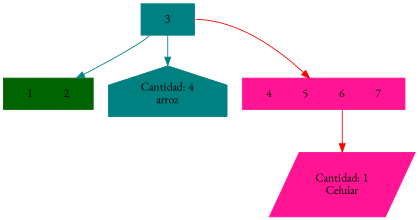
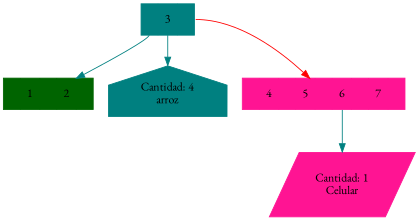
  digraph {
    fontname="EB Garamond"
    node [shape=record style=filled color=teal fontname="EB Garamond"]
    edge [color=teal fontname="EB Garamond"]
    n1 [label="<P0>|<3>3|<P1>"]
    n2 [label="Cantidad: 4\narroz" shape=house]
    n3 [label="<P0>|<1>1|<P1>|<2>2|<P2>" color=darkgreen]
    n4 [label="<P0>|<4>4|<P1>|<5>5|<P2>|<6>6|<P3>|<7>7|<P4>" color=deeppink]
    n5 [color=deeppink label="Cantidad: 1\nCelular" shape=parallelogram]
    n1 -> n2 [tailport=3]
    n1 -> n3 [tailport=P0]
    n1 -> n4 [color=red tailport=P1]
-   n4 -> n5 [color=red tailport=6]
+   n4 -> n5 [tailport=6]
  }
